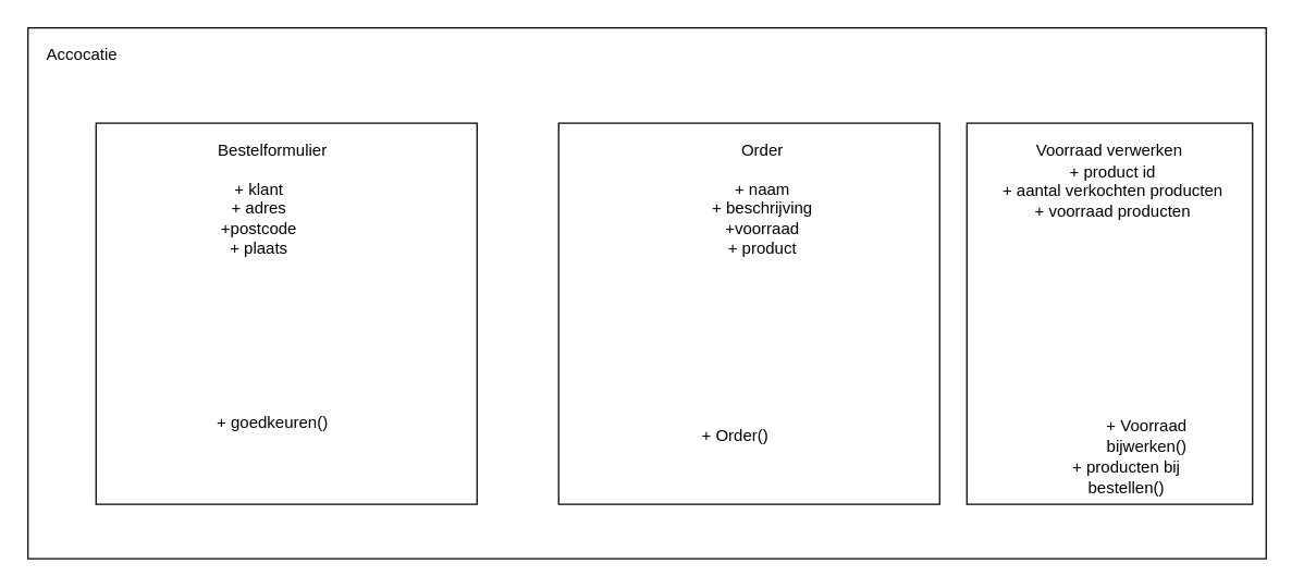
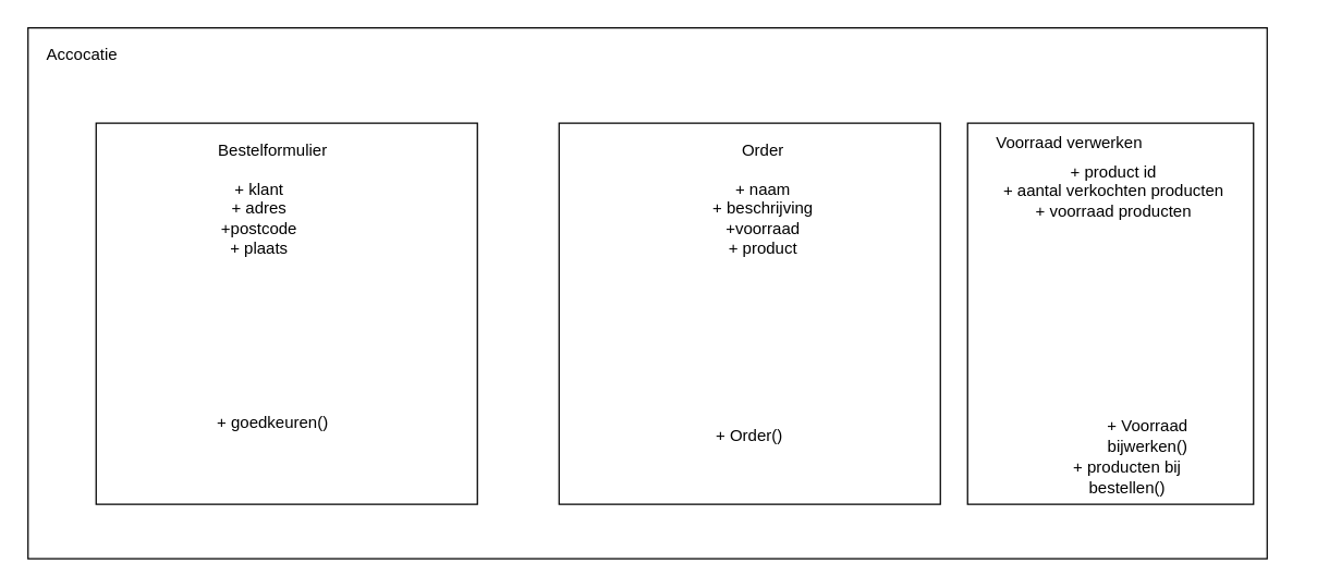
  <mxCell id="0" />
  <mxCell id="1" parent="0" />
  <mxCell id="2" value="" style="rounded=0;whiteSpace=wrap;html=1;" vertex="1" parent="1"><mxGeometry x="20" y="20" width="910" height="390" as="geometry" /></mxCell>
  <mxCell id="3" value="" style="rounded=0;whiteSpace=wrap;html=1;" vertex="1" parent="1"><mxGeometry x="70" y="90" width="280" height="280" as="geometry" /></mxCell>
  <mxCell id="4" value="" style="rounded=0;whiteSpace=wrap;html=1;" vertex="1" parent="1"><mxGeometry x="410" y="90" width="280" height="280" as="geometry" /></mxCell>
  <mxCell id="5" value="Accocatie" style="text;html=1;strokeColor=none;fillColor=none;align=center;verticalAlign=middle;whiteSpace=wrap;rounded=0;" vertex="1" parent="1"><mxGeometry x="40" y="30" width="40" height="20" as="geometry" /></mxCell>
  <mxCell id="6" value="Bestelformulier" style="text;html=1;strokeColor=none;fillColor=none;align=center;verticalAlign=middle;whiteSpace=wrap;rounded=0;" vertex="1" parent="1"><mxGeometry x="180" y="100" width="40" height="20" as="geometry" /></mxCell>
  <mxCell id="7" value="Order" style="text;html=1;strokeColor=none;fillColor=none;align=center;verticalAlign=middle;whiteSpace=wrap;rounded=0;" vertex="1" parent="1"><mxGeometry x="540" y="100" width="40" height="20" as="geometry" /></mxCell>
  <mxCell id="8" value="+ goedkeuren()" style="text;html=1;strokeColor=none;fillColor=none;align=center;verticalAlign=middle;whiteSpace=wrap;rounded=0;" vertex="1" parent="1"><mxGeometry x="120" y="300" width="160" height="20" as="geometry" /></mxCell>
  <mxCell id="9" value="+ klant&lt;br&gt;+ adres&lt;br&gt;+postcode&lt;br&gt;+ plaats&lt;br&gt;" style="text;html=1;strokeColor=none;fillColor=none;align=center;verticalAlign=middle;whiteSpace=wrap;rounded=0;" vertex="1" parent="1"><mxGeometry x="130" y="150" width="120" height="20" as="geometry" /></mxCell>
  <mxCell id="10" value="+ naam&lt;br&gt;+ beschrijving&lt;br&gt;+voorraad&lt;br&gt;+ product&lt;br&gt;" style="text;html=1;strokeColor=none;fillColor=none;align=center;verticalAlign=middle;whiteSpace=wrap;rounded=0;" vertex="1" parent="1"><mxGeometry x="510" y="150" width="100" height="20" as="geometry" /></mxCell>
- <mxCell id="11" value="+ Order()" style="text;html=1;strokeColor=none;fillColor=none;align=center;verticalAlign=middle;whiteSpace=wrap;rounded=0;" vertex="1" parent="1"><mxGeometry x="510" y="310" width="60" height="20" as="geometry" /></mxCell>
+ <mxCell id="11" value="+ Order()" style="text;html=1;strokeColor=none;fillColor=none;align=center;verticalAlign=middle;whiteSpace=wrap;rounded=0;" vertex="1" parent="1"><mxGeometry x="520" y="310" width="60" height="20" as="geometry" /></mxCell>
  <mxCell id="12" value="" style="rounded=0;whiteSpace=wrap;html=1;" vertex="1" parent="1"><mxGeometry x="710" y="90" width="210" height="280" as="geometry" /></mxCell>
- <mxCell id="13" value="Voorraad verwerken" style="text;html=1;strokeColor=none;fillColor=none;align=center;verticalAlign=middle;whiteSpace=wrap;rounded=0;" vertex="1" parent="1"><mxGeometry x="750" y="100" width="130" height="20" as="geometry" /></mxCell>
+ <mxCell id="13" value="Voorraad verwerken" style="text;html=1;strokeColor=none;fillColor=none;align=center;verticalAlign=middle;whiteSpace=wrap;rounded=0;" vertex="1" parent="1"><mxGeometry x="720" y="95" width="130" height="20" as="geometry" /></mxCell>
  <mxCell id="14" value="+ product id&lt;br&gt;+ aantal verkochten producten&lt;br&gt;+ voorraad producten&lt;br&gt;" style="text;html=1;strokeColor=none;fillColor=none;align=center;verticalAlign=middle;whiteSpace=wrap;rounded=0;" vertex="1" parent="1"><mxGeometry x="690" y="130" width="255" height="20" as="geometry" /></mxCell>
  <mxCell id="15" value="+ Voorraad bijwerken()" style="text;html=1;strokeColor=none;fillColor=none;align=center;verticalAlign=middle;whiteSpace=wrap;rounded=0;" vertex="1" parent="1"><mxGeometry x="790" y="310" width="105" height="20" as="geometry" /></mxCell>
  <mxCell id="16" value="+ producten bij bestellen()" style="text;html=1;strokeColor=none;fillColor=none;align=center;verticalAlign=middle;whiteSpace=wrap;rounded=0;" vertex="1" parent="1"><mxGeometry x="775" y="340" width="105" height="20" as="geometry" /></mxCell>
